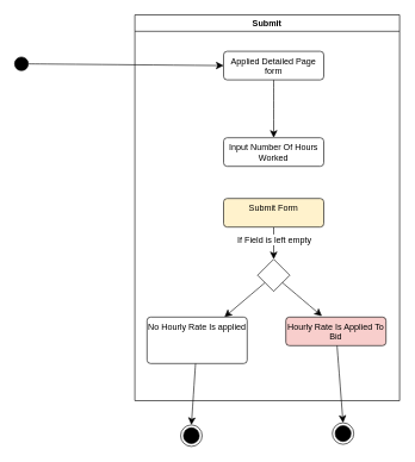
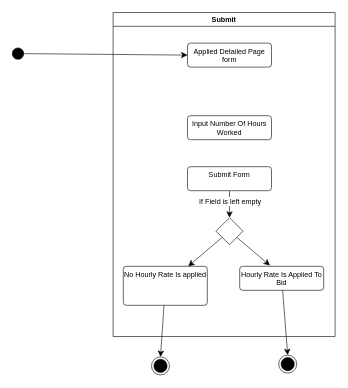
  <mxCell id="0" />
  <mxCell id="1" parent="0" />
  <mxCell id="2" value="Submit" style="swimlane;whiteSpace=wrap;html=1;" vertex="1" parent="1"><mxGeometry x="188" y="20" width="370" height="540" as="geometry" /></mxCell>
- <mxCell id="3" style="edgeStyle=none;curved=1;rounded=0;orthogonalLoop=1;jettySize=auto;html=1;fontSize=12;startSize=8;endSize=8;" edge="1" parent="2" source="4" target="8"><mxGeometry relative="1" as="geometry" /></mxCell>
  <mxCell id="4" value="Applied Detailed Page form" style="html=1;align=center;verticalAlign=top;rounded=1;absoluteArcSize=1;arcSize=10;dashed=0;whiteSpace=wrap;" vertex="1" parent="2"><mxGeometry x="124" y="51" width="140" height="40" as="geometry" /></mxCell>
  <mxCell id="5" style="edgeStyle=none;curved=1;rounded=0;orthogonalLoop=1;jettySize=auto;html=1;entryX=0.5;entryY=0;entryDx=0;entryDy=0;fontSize=12;startSize=8;endSize=8;" edge="1" parent="2"><mxGeometry relative="1" as="geometry"><mxPoint x="132" y="202" as="targetPoint" /></mxGeometry></mxCell>
  <mxCell id="6" style="edgeStyle=none;curved=1;rounded=0;orthogonalLoop=1;jettySize=auto;html=1;entryX=0.5;entryY=0;entryDx=0;entryDy=0;fontSize=12;startSize=8;endSize=8;" edge="1" parent="2"><mxGeometry relative="1" as="geometry"><Array as="points"><mxPoint x="328" y="155" /></Array><mxPoint x="148.947" y="218.947" as="sourcePoint" /></mxGeometry></mxCell>
  <mxCell id="7" value="No" style="edgeLabel;html=1;align=center;verticalAlign=middle;resizable=0;points=[];fontSize=12;" vertex="1" connectable="0" parent="6"><mxGeometry x="-0.475" y="24" relative="1" as="geometry"><mxPoint as="offset" /></mxGeometry></mxCell>
  <mxCell id="8" value="Input Number Of Hours Worked" style="html=1;align=center;verticalAlign=top;rounded=1;absoluteArcSize=1;arcSize=10;dashed=0;whiteSpace=wrap;" vertex="1" parent="2"><mxGeometry x="124" y="172" width="140" height="40" as="geometry" /></mxCell>
  <mxCell id="9" style="edgeStyle=none;curved=1;rounded=0;orthogonalLoop=1;jettySize=auto;html=1;entryX=0.5;entryY=0;entryDx=0;entryDy=0;fontSize=12;startSize=8;endSize=8;" edge="1" parent="2" source="11" target="13"><mxGeometry relative="1" as="geometry" /></mxCell>
  <mxCell id="10" value="If Field is left empty" style="edgeLabel;html=1;align=center;verticalAlign=middle;resizable=0;points=[];fontSize=12;" vertex="1" connectable="0" parent="9"><mxGeometry x="-0.224" relative="1" as="geometry"><mxPoint as="offset" /></mxGeometry></mxCell>
- <mxCell id="11" value="Submit Form" style="html=1;align=center;verticalAlign=top;rounded=1;absoluteArcSize=1;arcSize=10;dashed=0;whiteSpace=wrap;fillColor=#fff2cc;" vertex="1" parent="2"><mxGeometry x="124" y="257" width="140" height="40" as="geometry" /></mxCell>
+ <mxCell id="11" value="Submit Form" style="html=1;align=center;verticalAlign=top;rounded=1;absoluteArcSize=1;arcSize=10;dashed=0;whiteSpace=wrap;" vertex="1" parent="2"><mxGeometry x="124" y="257" width="140" height="40" as="geometry" /></mxCell>
  <mxCell id="12" style="edgeStyle=none;curved=1;rounded=0;orthogonalLoop=1;jettySize=auto;html=1;fontSize=12;startSize=8;endSize=8;" edge="1" parent="2" source="13" target="14"><mxGeometry relative="1" as="geometry" /></mxCell>
  <mxCell id="13" value="" style="rhombus;whiteSpace=wrap;html=1;" vertex="1" parent="2"><mxGeometry x="171.5" y="342" width="45" height="45" as="geometry" /></mxCell>
  <mxCell id="14" value="No Hourly Rate Is applied" style="html=1;align=center;verticalAlign=top;rounded=1;absoluteArcSize=1;arcSize=10;dashed=0;whiteSpace=wrap;" vertex="1" parent="2"><mxGeometry x="17" y="423" width="140" height="65" as="geometry" /></mxCell>
- <mxCell id="15" value="Hourly Rate Is Applied To Bid" style="html=1;align=center;verticalAlign=top;rounded=1;absoluteArcSize=1;arcSize=10;dashed=0;whiteSpace=wrap;fillColor=#f8cecc;" vertex="1" parent="2"><mxGeometry x="211" y="423" width="140" height="40" as="geometry" /></mxCell>
+ <mxCell id="15" value="Hourly Rate Is Applied To Bid" style="html=1;align=center;verticalAlign=top;rounded=1;absoluteArcSize=1;arcSize=10;dashed=0;whiteSpace=wrap;" vertex="1" parent="2"><mxGeometry x="211" y="423" width="140" height="40" as="geometry" /></mxCell>
  <mxCell id="16" style="edgeStyle=none;curved=1;rounded=0;orthogonalLoop=1;jettySize=auto;html=1;entryX=0.36;entryY=-0.035;entryDx=0;entryDy=0;entryPerimeter=0;fontSize=12;startSize=8;endSize=8;" edge="1" parent="2" source="13" target="15"><mxGeometry relative="1" as="geometry" /></mxCell>
  <mxCell id="17" style="edgeStyle=none;curved=1;rounded=0;orthogonalLoop=1;jettySize=auto;html=1;entryX=0;entryY=0.5;entryDx=0;entryDy=0;fontSize=12;startSize=8;endSize=8;" edge="1" parent="1" source="18" target="4"><mxGeometry relative="1" as="geometry" /></mxCell>
  <mxCell id="18" value="" style="ellipse;fillColor=strokeColor;html=1;" vertex="1" parent="1"><mxGeometry x="20" y="79" width="19" height="19" as="geometry" /></mxCell>
  <mxCell id="19" value="" style="ellipse;html=1;shape=endState;fillColor=strokeColor;" vertex="1" parent="1"><mxGeometry x="252" y="594" width="30" height="30" as="geometry" /></mxCell>
  <mxCell id="20" value="" style="ellipse;html=1;shape=endState;fillColor=strokeColor;" vertex="1" parent="1"><mxGeometry x="464" y="591" width="30" height="30" as="geometry" /></mxCell>
  <mxCell id="21" style="edgeStyle=none;curved=1;rounded=0;orthogonalLoop=1;jettySize=auto;html=1;entryX=0.5;entryY=0;entryDx=0;entryDy=0;fontSize=12;startSize=8;endSize=8;" edge="1" parent="1" source="14" target="19"><mxGeometry relative="1" as="geometry" /></mxCell>
  <mxCell id="22" style="edgeStyle=none;curved=1;rounded=0;orthogonalLoop=1;jettySize=auto;html=1;entryX=0.5;entryY=0;entryDx=0;entryDy=0;fontSize=12;startSize=8;endSize=8;" edge="1" parent="1" source="15" target="20"><mxGeometry relative="1" as="geometry" /></mxCell>
